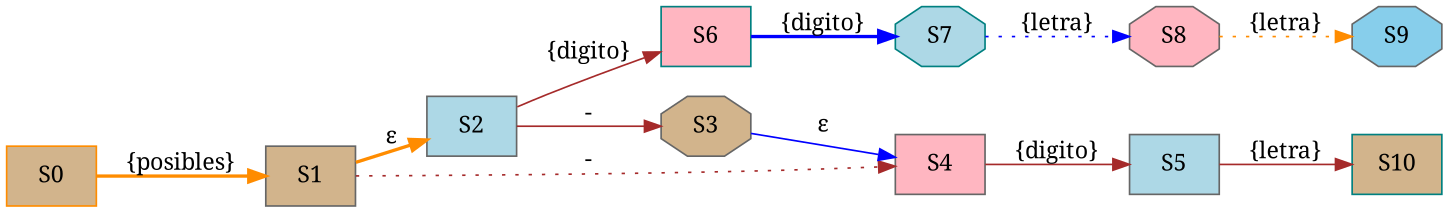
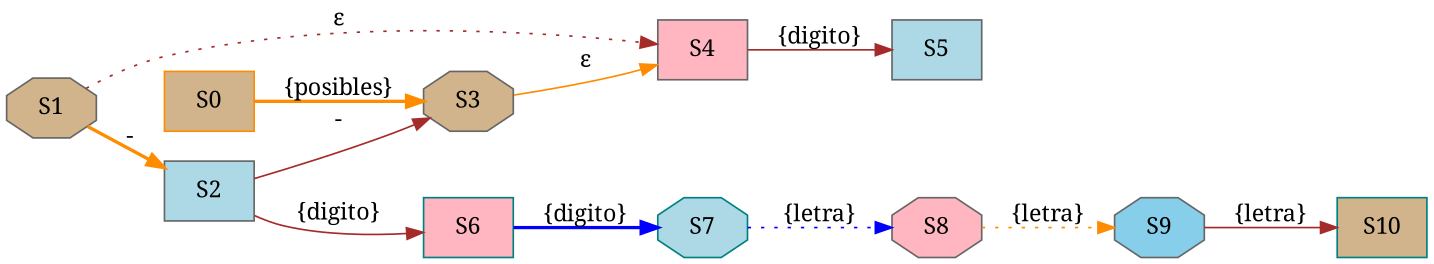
  digraph {
    fontname="Noto Serif"
    rankdir=LR
    node [color=gray40 fillcolor=tan fontname="Noto Serif" shape=box style=filled]
    edge [color=brown fontname="Noto Serif" style=solid]
    n1 [color=darkorange label=S0]
-   n2 [label=S1]
+   n2 [label=S1 shape=octagon]
    n3 [fillcolor=lightblue label=S2]
    n4 [fillcolor=lightpink label=S4]
    n5 [label=S3 shape=octagon]
    n6 [color=teal fillcolor=lightpink label=S6]
    n7 [fillcolor=lightblue label=S5]
    n8 [color=teal fillcolor=lightblue label=S7 shape=octagon]
    n9 [fillcolor=lightpink label=S8 shape=octagon]
    n10 [fillcolor=skyblue label=S9 shape=octagon]
    n11 [color=teal label=S10]
-   n1 -> n2 [color=darkorange label="{posibles}" style=bold]
-   n2 -> n3 [color=darkorange label="ε" style=bold]
-   n2 -> n4 [label="-" style=dotted]
+   n1 -> n5 [color=darkorange label="{posibles}" style=bold]
+   n2 -> n3 [color=darkorange label="-" style=bold]
+   n2 -> n4 [label="ε" style=dotted]
    n3 -> n5 [label="-"]
    n3 -> n6 [label="{digito}"]
    n4 -> n7 [label="{digito}"]
-   n5 -> n4 [color=blue label="ε"]
+   n5 -> n4 [color=darkorange label="ε"]
    n6 -> n8 [color=blue label="{digito}" style=bold]
    n8 -> n9 [color=blue label="{letra}" style=dotted]
    n9 -> n10 [color=darkorange label="{letra}" style=dotted]
-   n7 -> n11 [label="{letra}"]
+   n10 -> n11 [label="{letra}"]
  }
